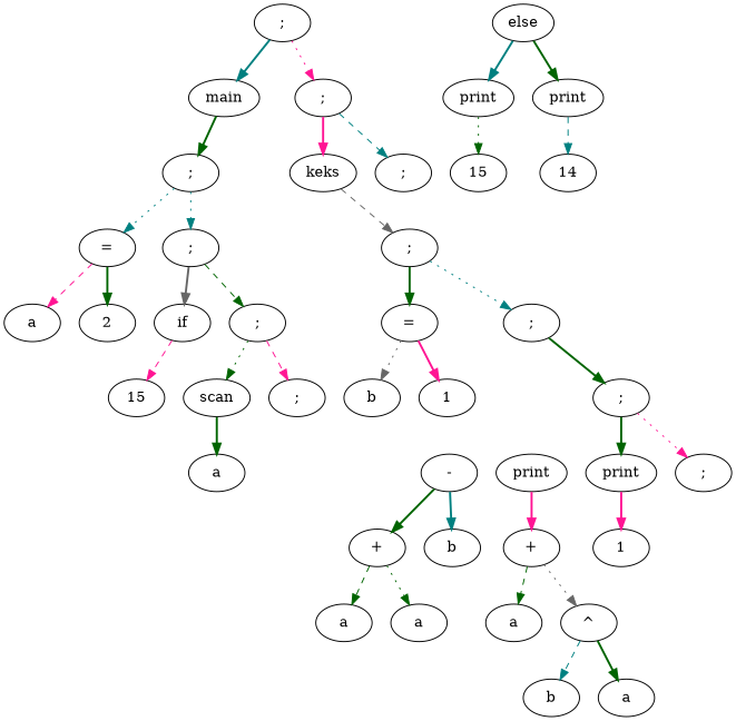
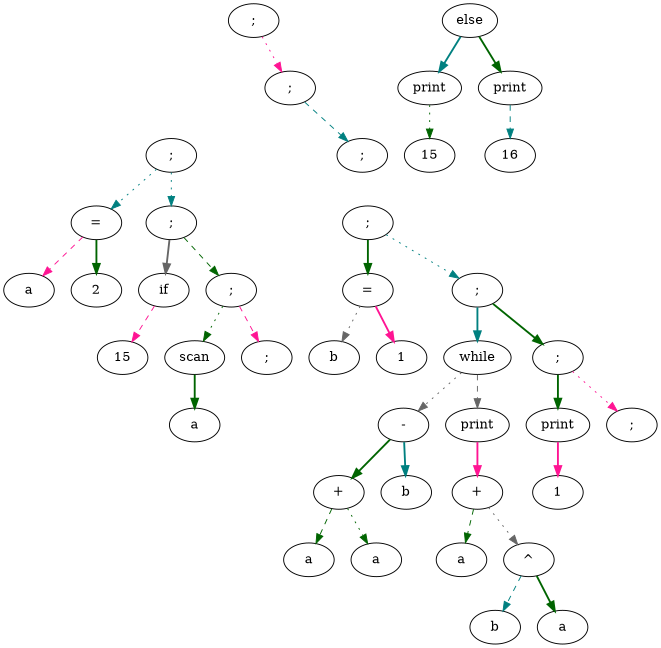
  digraph {
    fontsize=50
    edge [color=darkgreen style=bold]
    n1 [label=";"]
-   n2 [label=main]
    n3 [label=";"]
    n4 [label=";"]
-   n5 [label=keks]
    n6 [label=";"]
    n7 [label="="]
    n8 [label=";"]
    n9 [label=a]
    n10 [label=2]
    n11 [label=if]
    n12 [label=";"]
    n13 [label=15]
    n14 [label=scan]
    n15 [label=";"]
    n16 [label=else]
    n17 [label=print]
    n18 [label=print]
    n19 [label=15]
-   n20 [label=14]
+   n20 [label=16]
    n21 [label=a]
    n22 [label=";"]
    n23 [label="="]
    n24 [label=";"]
    n25 [label=b]
    n26 [label=1]
+   n27 [label=while]
    n28 [label=";"]
    n29 [label="-"]
    n30 [label=print]
    n31 [label=print]
    n32 [label=";"]
    n33 [label="+"]
    n34 [label=b]
    n35 [label="+"]
    n36 [label=a]
    n37 [label=a]
    n38 [label=a]
    n39 [label="^"]
    n40 [label=b]
    n41 [label=a]
    n42 [label=1]
-   n1 -> n2 [color=teal]
    n1 -> n3 [color=deeppink style=dotted]
-   n2 -> n4
-   n3 -> n5 [color=deeppink]
    n3 -> n6 [color=teal style=dashed]
    n4 -> n7 [color=teal style=dotted]
    n4 -> n8 [color=teal style=dotted]
-   n5 -> n22 [color=gray40 style=dashed]
    n7 -> n9 [color=deeppink style=dashed]
    n7 -> n10
    n8 -> n11 [color=gray40]
    n8 -> n12 [style=dashed]
    n11 -> n13 [color=deeppink style=dashed]
    n12 -> n14 [style=dotted]
    n12 -> n15 [color=deeppink style=dashed]
    n14 -> n21
    n16 -> n17 [color=teal]
    n16 -> n18
    n17 -> n19 [style=dotted]
    n18 -> n20 [color=teal style=dashed]
    n22 -> n23
    n22 -> n24 [color=teal style=dotted]
    n23 -> n25 [color=gray40 style=dotted]
    n23 -> n26 [color=deeppink]
+   n24 -> n27 [color=teal]
    n24 -> n28
+   n27 -> n29 [color=gray40 style=dotted]
+   n27 -> n30 [color=gray40 style=dashed]
    n28 -> n31
    n28 -> n32 [color=deeppink style=dotted]
    n29 -> n33
    n29 -> n34 [color=teal]
    n30 -> n35 [color=deeppink]
    n31 -> n42 [color=deeppink]
    n33 -> n36 [style=dashed]
    n33 -> n37 [style=dotted]
    n35 -> n38 [style=dashed]
    n35 -> n39 [color=gray40 style=dotted]
    n39 -> n40 [color=teal style=dashed]
    n39 -> n41
  }
